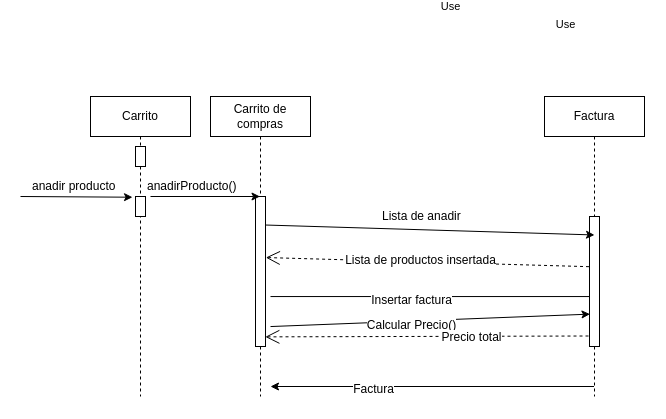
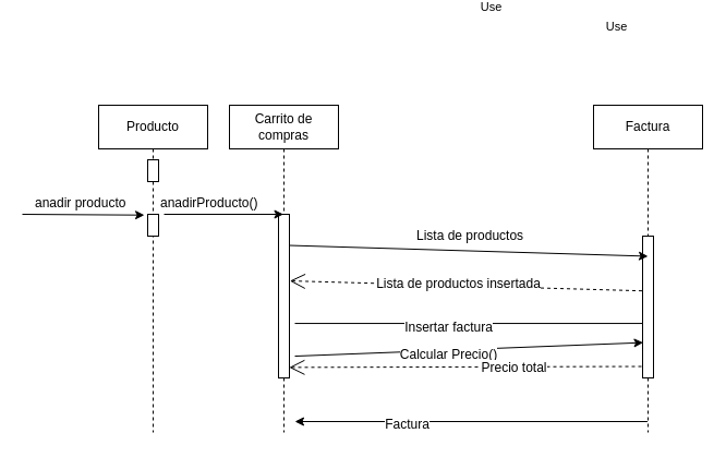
  <mxCell id="0" />
  <mxCell id="1" parent="0" />
- <mxCell id="2" value="Carrito" style="shape=umlLifeline;perimeter=lifelinePerimeter;whiteSpace=wrap;html=1;container=1;collapsible=0;recursiveResize=0;outlineConnect=0;" parent="1" vertex="1"><mxGeometry x="90" y="20" width="100" height="300" as="geometry" /></mxCell>
+ <mxCell id="2" value="Producto" style="shape=umlLifeline;perimeter=lifelinePerimeter;whiteSpace=wrap;html=1;container=1;collapsible=0;recursiveResize=0;outlineConnect=0;" parent="1" vertex="1"><mxGeometry x="90" y="20" width="100" height="300" as="geometry" /></mxCell>
  <mxCell id="3" value="" style="html=1;points=[];perimeter=orthogonalPerimeter;" parent="2" vertex="1"><mxGeometry x="45" y="50" width="10" height="20" as="geometry" /></mxCell>
  <mxCell id="4" value="" style="html=1;points=[];perimeter=orthogonalPerimeter;" parent="2" vertex="1"><mxGeometry x="45" y="100" width="10" height="20" as="geometry" /></mxCell>
  <mxCell id="5" value="" style="endArrow=classic;html=1;entryX=1.02;entryY=1.036;entryDx=0;entryDy=0;entryPerimeter=0;" parent="1" target="6" edge="1"><mxGeometry width="50" height="50" relative="1" as="geometry"><mxPoint x="20" y="120" as="sourcePoint" /><mxPoint x="140" y="120" as="targetPoint" /></mxGeometry></mxCell>
  <mxCell id="6" value="anadir producto" style="text;html=1;resizable=0;points=[];autosize=1;align=left;verticalAlign=top;spacingTop=-4;" parent="1" vertex="1"><mxGeometry x="30" y="100" width="100" height="20" as="geometry" /></mxCell>
  <mxCell id="7" value="Carrito de compras" style="shape=umlLifeline;perimeter=lifelinePerimeter;whiteSpace=wrap;html=1;container=1;collapsible=0;recursiveResize=0;outlineConnect=0;" parent="1" vertex="1"><mxGeometry x="210" y="20" width="100" height="300" as="geometry" /></mxCell>
  <mxCell id="8" value="" style="html=1;points=[];perimeter=orthogonalPerimeter;" parent="7" vertex="1"><mxGeometry x="45" y="100" width="10" height="150" as="geometry" /></mxCell>
  <mxCell id="9" value="" style="endArrow=classic;html=1;" parent="1" target="7" edge="1"><mxGeometry width="50" height="50" relative="1" as="geometry"><mxPoint x="150" y="120" as="sourcePoint" /><mxPoint x="235" y="80" as="targetPoint" /><Array as="points" /></mxGeometry></mxCell>
  <mxCell id="10" value="Factura" style="shape=umlLifeline;perimeter=lifelinePerimeter;whiteSpace=wrap;html=1;container=1;collapsible=0;recursiveResize=0;outlineConnect=0;" parent="1" vertex="1"><mxGeometry x="544" y="20" width="100" height="300" as="geometry" /></mxCell>
  <mxCell id="11" value="" style="html=1;points=[];perimeter=orthogonalPerimeter;" parent="10" vertex="1"><mxGeometry x="45" y="120" width="10" height="130" as="geometry" /></mxCell>
  <mxCell id="12" value="anadirProducto()" style="text;html=1;resizable=0;points=[];autosize=1;align=left;verticalAlign=top;spacingTop=-4;" parent="1" vertex="1"><mxGeometry x="145" y="100" width="110" height="20" as="geometry" /></mxCell>
  <mxCell id="13" value="" style="endArrow=classic;html=1;exitX=0.95;exitY=0.19;exitDx=0;exitDy=0;exitPerimeter=0;entryX=0.5;entryY=0.142;entryDx=0;entryDy=0;entryPerimeter=0;" parent="1" source="8" target="11" edge="1"><mxGeometry width="50" height="50" relative="1" as="geometry"><mxPoint x="310" y="180" as="sourcePoint" /><mxPoint x="360" y="130" as="targetPoint" /></mxGeometry></mxCell>
- <mxCell id="14" value="Lista de anadir&lt;br&gt;" style="text;html=1;resizable=0;points=[];autosize=1;align=left;verticalAlign=top;spacingTop=-4;" parent="1" vertex="1"><mxGeometry x="380" y="130" width="120" height="20" as="geometry" /></mxCell>
+ <mxCell id="14" value="Lista de productos&lt;br&gt;" style="text;html=1;resizable=0;points=[];autosize=1;align=left;verticalAlign=top;spacingTop=-4;" parent="1" vertex="1"><mxGeometry x="380" y="130" width="120" height="20" as="geometry" /></mxCell>
  <mxCell id="15" value="Use" style="endArrow=open;endSize=12;dashed=1;html=1;exitX=-0.05;exitY=0.386;exitDx=0;exitDy=0;exitPerimeter=0;entryX=1.033;entryY=0.407;entryDx=0;entryDy=0;entryPerimeter=0;" parent="1" source="11" target="8" edge="1"><mxGeometry x="-0.815" y="-241" width="160" relative="1" as="geometry"><mxPoint x="265" y="190" as="sourcePoint" /><mxPoint x="280" y="160" as="targetPoint" /><Array as="points" /><mxPoint as="offset" /></mxGeometry></mxCell>
  <mxCell id="16" value="Lista de productos insertada" style="text;html=1;resizable=0;points=[];align=center;verticalAlign=middle;labelBackgroundColor=#ffffff;" parent="15" vertex="1" connectable="0"><mxGeometry x="0.329" y="4" relative="1" as="geometry"><mxPoint x="46.5" y="-5" as="offset" /></mxGeometry></mxCell>
  <mxCell id="17" value="" style="endArrow=none;html=1;exitX=1.5;exitY=0.667;exitDx=0;exitDy=0;exitPerimeter=0;" parent="1" source="8" target="11" edge="1"><mxGeometry width="50" height="50" relative="1" as="geometry"><mxPoint x="350" y="280" as="sourcePoint" /><mxPoint x="400" y="230" as="targetPoint" /></mxGeometry></mxCell>
  <mxCell id="18" value="Insertar factura" style="text;html=1;resizable=0;points=[];align=center;verticalAlign=middle;labelBackgroundColor=#ffffff;" parent="17" vertex="1" connectable="0"><mxGeometry x="-0.125" y="-3" relative="1" as="geometry"><mxPoint as="offset" /></mxGeometry></mxCell>
  <mxCell id="19" value="" style="endArrow=classic;html=1;exitX=1.5;exitY=0.867;exitDx=0;exitDy=0;exitPerimeter=0;entryX=0.05;entryY=0.751;entryDx=0;entryDy=0;entryPerimeter=0;" parent="1" source="8" target="11" edge="1"><mxGeometry width="50" height="50" relative="1" as="geometry"><mxPoint x="410" y="330" as="sourcePoint" /><mxPoint x="589" y="253" as="targetPoint" /></mxGeometry></mxCell>
  <mxCell id="20" value="Calcular Precio()" style="text;html=1;resizable=0;points=[];align=center;verticalAlign=middle;labelBackgroundColor=#ffffff;" parent="19" vertex="1" connectable="0"><mxGeometry x="-0.53" y="-2" relative="1" as="geometry"><mxPoint x="65" y="-0.5" as="offset" /></mxGeometry></mxCell>
  <mxCell id="21" value="Use" style="endArrow=open;endSize=12;dashed=1;html=1;exitX=-0.05;exitY=0.386;exitDx=0;exitDy=0;exitPerimeter=0;entryX=1.033;entryY=0.407;entryDx=0;entryDy=0;entryPerimeter=0;" parent="1" edge="1"><mxGeometry x="-0.151" y="-330" width="160" relative="1" as="geometry"><mxPoint x="588" y="259.5" as="sourcePoint" /><mxPoint x="264.83" y="260.37" as="targetPoint" /><Array as="points" /><mxPoint as="offset" /></mxGeometry></mxCell>
  <mxCell id="22" value="Precio total" style="text;html=1;resizable=0;points=[];align=center;verticalAlign=middle;labelBackgroundColor=#ffffff;" parent="21" vertex="1" connectable="0"><mxGeometry x="0.329" y="4" relative="1" as="geometry"><mxPoint x="97" y="-4" as="offset" /></mxGeometry></mxCell>
  <mxCell id="23" value="" style="endArrow=classic;html=1;" parent="1" source="10" edge="1"><mxGeometry width="50" height="50" relative="1" as="geometry"><mxPoint x="430" y="380" as="sourcePoint" /><mxPoint x="270" y="310" as="targetPoint" /></mxGeometry></mxCell>
  <mxCell id="24" value="Factura" style="text;html=1;resizable=0;points=[];align=center;verticalAlign=middle;labelBackgroundColor=#ffffff;" parent="23" vertex="1" connectable="0"><mxGeometry x="0.364" y="2" relative="1" as="geometry"><mxPoint as="offset" /></mxGeometry></mxCell>
